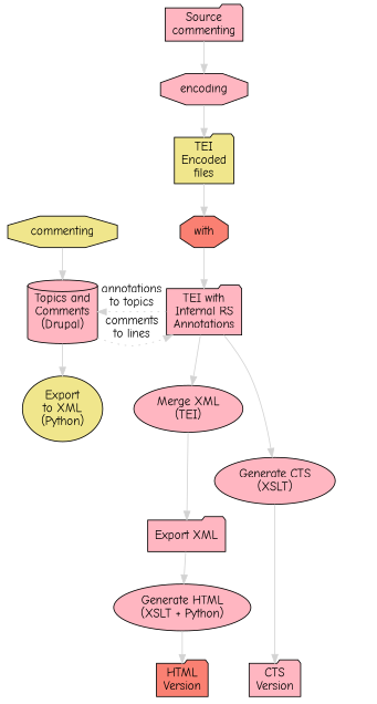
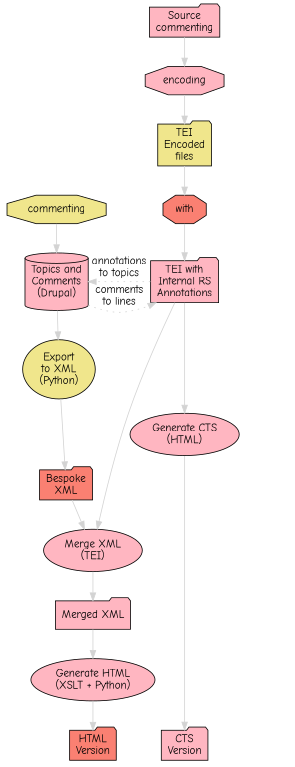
  digraph {
    fontname="Comic Neue"
    node [fillcolor=lightpink fontname="Comic Neue" shape=folder style=filled]
    edge [color=lightgray fontname="Comic Neue" style=line]
    n1 [fillcolor=salmon label=with shape=octagon]
    commenting [fillcolor=khaki shape=octagon]
    EDIT [shape=octagon style=invis fillcolor=""]
    n4 [label="TEI with\nInternal RS\nAnnotations"]
    n5 [label="Topics and\nComments\n(Drupal)" shape=cylinder]
    CORE [shape=octagon style=invis fillcolor=""]
    n7 [fillcolor=salmon label="HTML\nVersion"]
    n8 [label="CTS\nVersion"]
    END [shape=octagon style=invis fillcolor=""]
    n10 [label="Merge XML\n(TEI)" shape=ellipse]
-   n11 [label="Generate CTS\n(XSLT)" shape=ellipse]
+   n11 [label="Generate CTS\n(HTML)" shape=ellipse]
    n12 [fillcolor=khaki label="Export\nto XML\n(Python)" shape=ellipse]
    n13 [label="Source\ncommenting"]
    encoding [shape=octagon]
    n15 [fillcolor=khaki label="TEI\nEncoded\nfiles"]
-   n16 [label="Export XML"]
+   n16 [label="Merged XML"]
    n17 [label="Generate HTML\n(XSLT + Python)" shape=ellipse]
+   n18 [fillcolor=salmon label="Bespoke\nXML"]
    subgraph sub_1 {
      rank=same
      n1
      commenting
      EDIT
    }
    subgraph sub_2 {
      rank=same
      n4
      n5
      CORE
    }
    subgraph sub_3 {
      rank=same
      n7
      n8
      END
    }
    n1 -> n4
    commenting -> n5
    n4 -> n5 [label="annotations\nto topics" style=dotted]
    n4 -> n10
    n4 -> n11
    n5 -> n4 [label="comments\nto lines" style=dotted]
    n5 -> n12
    n10 -> n16
    n11 -> n8
+   n12 -> n18
    n13 -> encoding
    encoding -> n15
    n15 -> n1
    n16 -> n17
    n17 -> n7
+   n18 -> n10
  }
